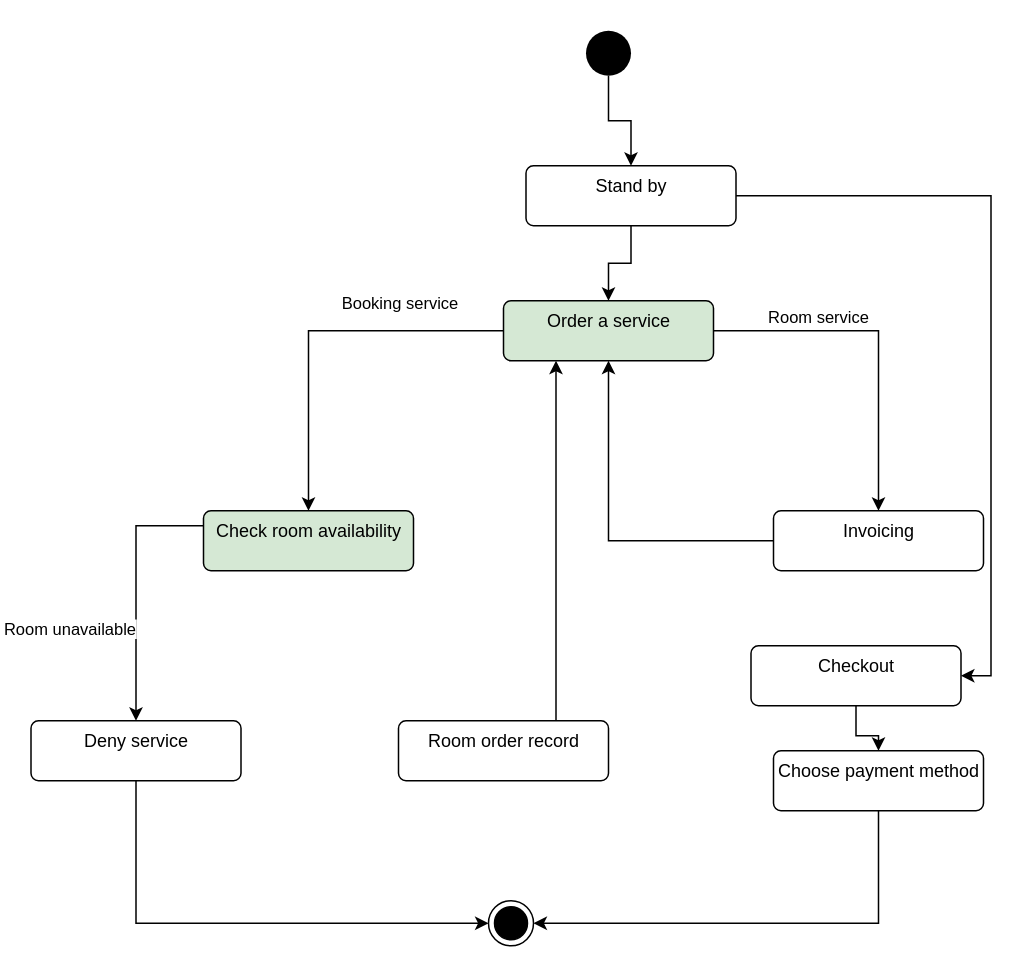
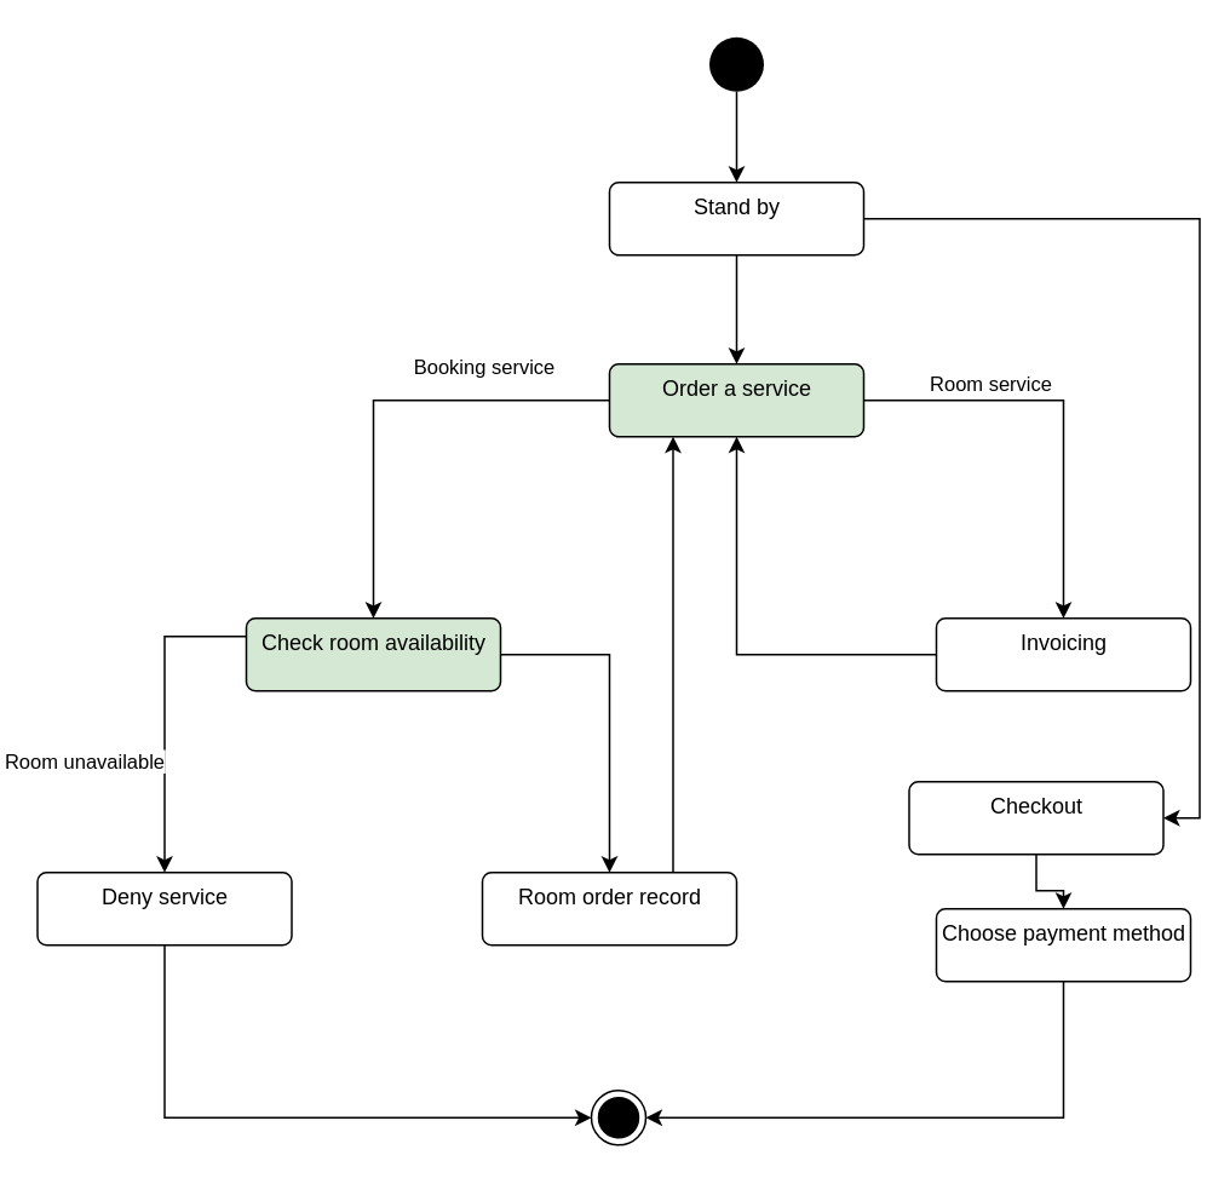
  <mxCell id="0" />
  <mxCell id="1" parent="0" />
  <mxCell id="2" value="" style="edgeStyle=orthogonalEdgeStyle;rounded=0;orthogonalLoop=1;jettySize=auto;html=1;" edge="1" parent="1" source="3" target="26"><mxGeometry relative="1" as="geometry" /></mxCell>
  <mxCell id="3" value="" style="ellipse;fillColor=#000000;strokeColor=none;" parent="1" vertex="1"><mxGeometry x="390" y="20" width="30" height="30" as="geometry" /></mxCell>
  <mxCell id="4" style="edgeStyle=orthogonalEdgeStyle;rounded=0;orthogonalLoop=1;jettySize=auto;html=1;" parent="1" source="8" target="12" edge="1"><mxGeometry relative="1" as="geometry" /></mxCell>
  <mxCell id="5" value="Booking service" style="edgeLabel;html=1;align=center;verticalAlign=middle;resizable=0;points=[];" parent="4" vertex="1" connectable="0"><mxGeometry x="0.292" y="-1" relative="1" as="geometry"><mxPoint x="61" y="-51" as="offset" /></mxGeometry></mxCell>
  <mxCell id="6" style="edgeStyle=orthogonalEdgeStyle;rounded=0;orthogonalLoop=1;jettySize=auto;html=1;" parent="1" source="8" target="14" edge="1"><mxGeometry relative="1" as="geometry" /></mxCell>
  <mxCell id="7" value="Room service" style="edgeLabel;html=1;align=center;verticalAlign=middle;resizable=0;points=[];" parent="6" vertex="1" connectable="0"><mxGeometry x="-0.274" y="2" relative="1" as="geometry"><mxPoint x="-14" y="-8" as="offset" /></mxGeometry></mxCell>
  <mxCell id="8" value="Order a service" style="html=1;align=center;verticalAlign=top;rounded=1;absoluteArcSize=1;arcSize=10;dashed=0;fillColor=#d5e8d4;" parent="1" vertex="1"><mxGeometry x="335" y="200" width="140" height="40" as="geometry" /></mxCell>
  <mxCell id="9" style="edgeStyle=orthogonalEdgeStyle;rounded=0;orthogonalLoop=1;jettySize=auto;html=1;exitX=0;exitY=0.25;exitDx=0;exitDy=0;entryX=0.5;entryY=0;entryDx=0;entryDy=0;" parent="1" source="12" target="16" edge="1"><mxGeometry relative="1" as="geometry" /></mxCell>
  <mxCell id="10" value="Room unavailable" style="edgeLabel;html=1;align=center;verticalAlign=middle;resizable=0;points=[];" parent="9" vertex="1" connectable="0"><mxGeometry x="0.159" y="-2" relative="1" as="geometry"><mxPoint x="-43" y="12" as="offset" /></mxGeometry></mxCell>
+ <mxCell id="11" style="edgeStyle=orthogonalEdgeStyle;rounded=0;orthogonalLoop=1;jettySize=auto;html=1;exitX=1;exitY=0.5;exitDx=0;exitDy=0;entryX=0.5;entryY=0;entryDx=0;entryDy=0;" parent="1" source="12" target="19" edge="1"><mxGeometry relative="1" as="geometry" /></mxCell>
  <mxCell id="12" value="Check room availability" style="html=1;align=center;verticalAlign=top;rounded=1;absoluteArcSize=1;arcSize=10;dashed=0;fillColor=#d5e8d4;" parent="1" vertex="1"><mxGeometry x="135" y="340" width="140" height="40" as="geometry" /></mxCell>
  <mxCell id="13" style="edgeStyle=orthogonalEdgeStyle;rounded=0;orthogonalLoop=1;jettySize=auto;html=1;exitX=0;exitY=0.5;exitDx=0;exitDy=0;entryX=0.5;entryY=1;entryDx=0;entryDy=0;" parent="1" source="14" target="8" edge="1"><mxGeometry relative="1" as="geometry" /></mxCell>
  <mxCell id="14" value="Invoicing" style="html=1;align=center;verticalAlign=top;rounded=1;absoluteArcSize=1;arcSize=10;dashed=0;" parent="1" vertex="1"><mxGeometry x="515" y="340" width="140" height="40" as="geometry" /></mxCell>
  <mxCell id="15" style="edgeStyle=orthogonalEdgeStyle;rounded=0;orthogonalLoop=1;jettySize=auto;html=1;exitX=0.5;exitY=1;exitDx=0;exitDy=0;entryX=0;entryY=0.5;entryDx=0;entryDy=0;" parent="1" source="16" target="17" edge="1"><mxGeometry relative="1" as="geometry" /></mxCell>
  <mxCell id="16" value="Deny service" style="html=1;align=center;verticalAlign=top;rounded=1;absoluteArcSize=1;arcSize=10;dashed=0;" parent="1" vertex="1"><mxGeometry x="20" y="480" width="140" height="40" as="geometry" /></mxCell>
  <mxCell id="17" value="" style="ellipse;html=1;shape=endState;fillColor=#000000;strokeColor=#000000;" parent="1" vertex="1"><mxGeometry x="325" y="600" width="30" height="30" as="geometry" /></mxCell>
  <mxCell id="18" style="edgeStyle=orthogonalEdgeStyle;rounded=0;orthogonalLoop=1;jettySize=auto;html=1;exitX=0.75;exitY=0;exitDx=0;exitDy=0;entryX=0.25;entryY=1;entryDx=0;entryDy=0;" parent="1" source="19" target="8" edge="1"><mxGeometry relative="1" as="geometry" /></mxCell>
  <mxCell id="19" value="Room order record" style="html=1;align=center;verticalAlign=top;rounded=1;absoluteArcSize=1;arcSize=10;dashed=0;" parent="1" vertex="1"><mxGeometry x="265" y="480" width="140" height="40" as="geometry" /></mxCell>
  <mxCell id="20" style="edgeStyle=orthogonalEdgeStyle;rounded=0;orthogonalLoop=1;jettySize=auto;html=1;exitX=0.5;exitY=1;exitDx=0;exitDy=0;" parent="1" source="21" target="23" edge="1"><mxGeometry relative="1" as="geometry" /></mxCell>
  <mxCell id="21" value="Checkout" style="html=1;align=center;verticalAlign=top;rounded=1;absoluteArcSize=1;arcSize=10;dashed=0;" parent="1" vertex="1"><mxGeometry x="500" y="430" width="140" height="40" as="geometry" /></mxCell>
  <mxCell id="22" style="edgeStyle=orthogonalEdgeStyle;rounded=0;orthogonalLoop=1;jettySize=auto;html=1;exitX=0.5;exitY=1;exitDx=0;exitDy=0;entryX=1;entryY=0.5;entryDx=0;entryDy=0;" parent="1" source="23" target="17" edge="1"><mxGeometry relative="1" as="geometry" /></mxCell>
  <mxCell id="23" value="Choose payment method" style="html=1;align=center;verticalAlign=top;rounded=1;absoluteArcSize=1;arcSize=10;dashed=0;" parent="1" vertex="1"><mxGeometry x="515" y="500" width="140" height="40" as="geometry" /></mxCell>
  <mxCell id="24" value="" style="edgeStyle=orthogonalEdgeStyle;rounded=0;orthogonalLoop=1;jettySize=auto;html=1;" edge="1" parent="1" source="26" target="8"><mxGeometry relative="1" as="geometry" /></mxCell>
  <mxCell id="25" style="edgeStyle=orthogonalEdgeStyle;rounded=0;orthogonalLoop=1;jettySize=auto;html=1;exitX=1;exitY=0.5;exitDx=0;exitDy=0;entryX=1;entryY=0.5;entryDx=0;entryDy=0;" edge="1" parent="1" source="26" target="21"><mxGeometry relative="1" as="geometry" /></mxCell>
- <mxCell id="26" value="Stand by" style="html=1;align=center;verticalAlign=top;rounded=1;absoluteArcSize=1;arcSize=10;dashed=0;" vertex="1" parent="1"><mxGeometry x="350" y="110" width="140" height="40" as="geometry" /></mxCell>
+ <mxCell id="26" value="Stand by" style="html=1;align=center;verticalAlign=top;rounded=1;absoluteArcSize=1;arcSize=10;dashed=0;" vertex="1" parent="1"><mxGeometry x="335" y="100" width="140" height="40" as="geometry" /></mxCell>
